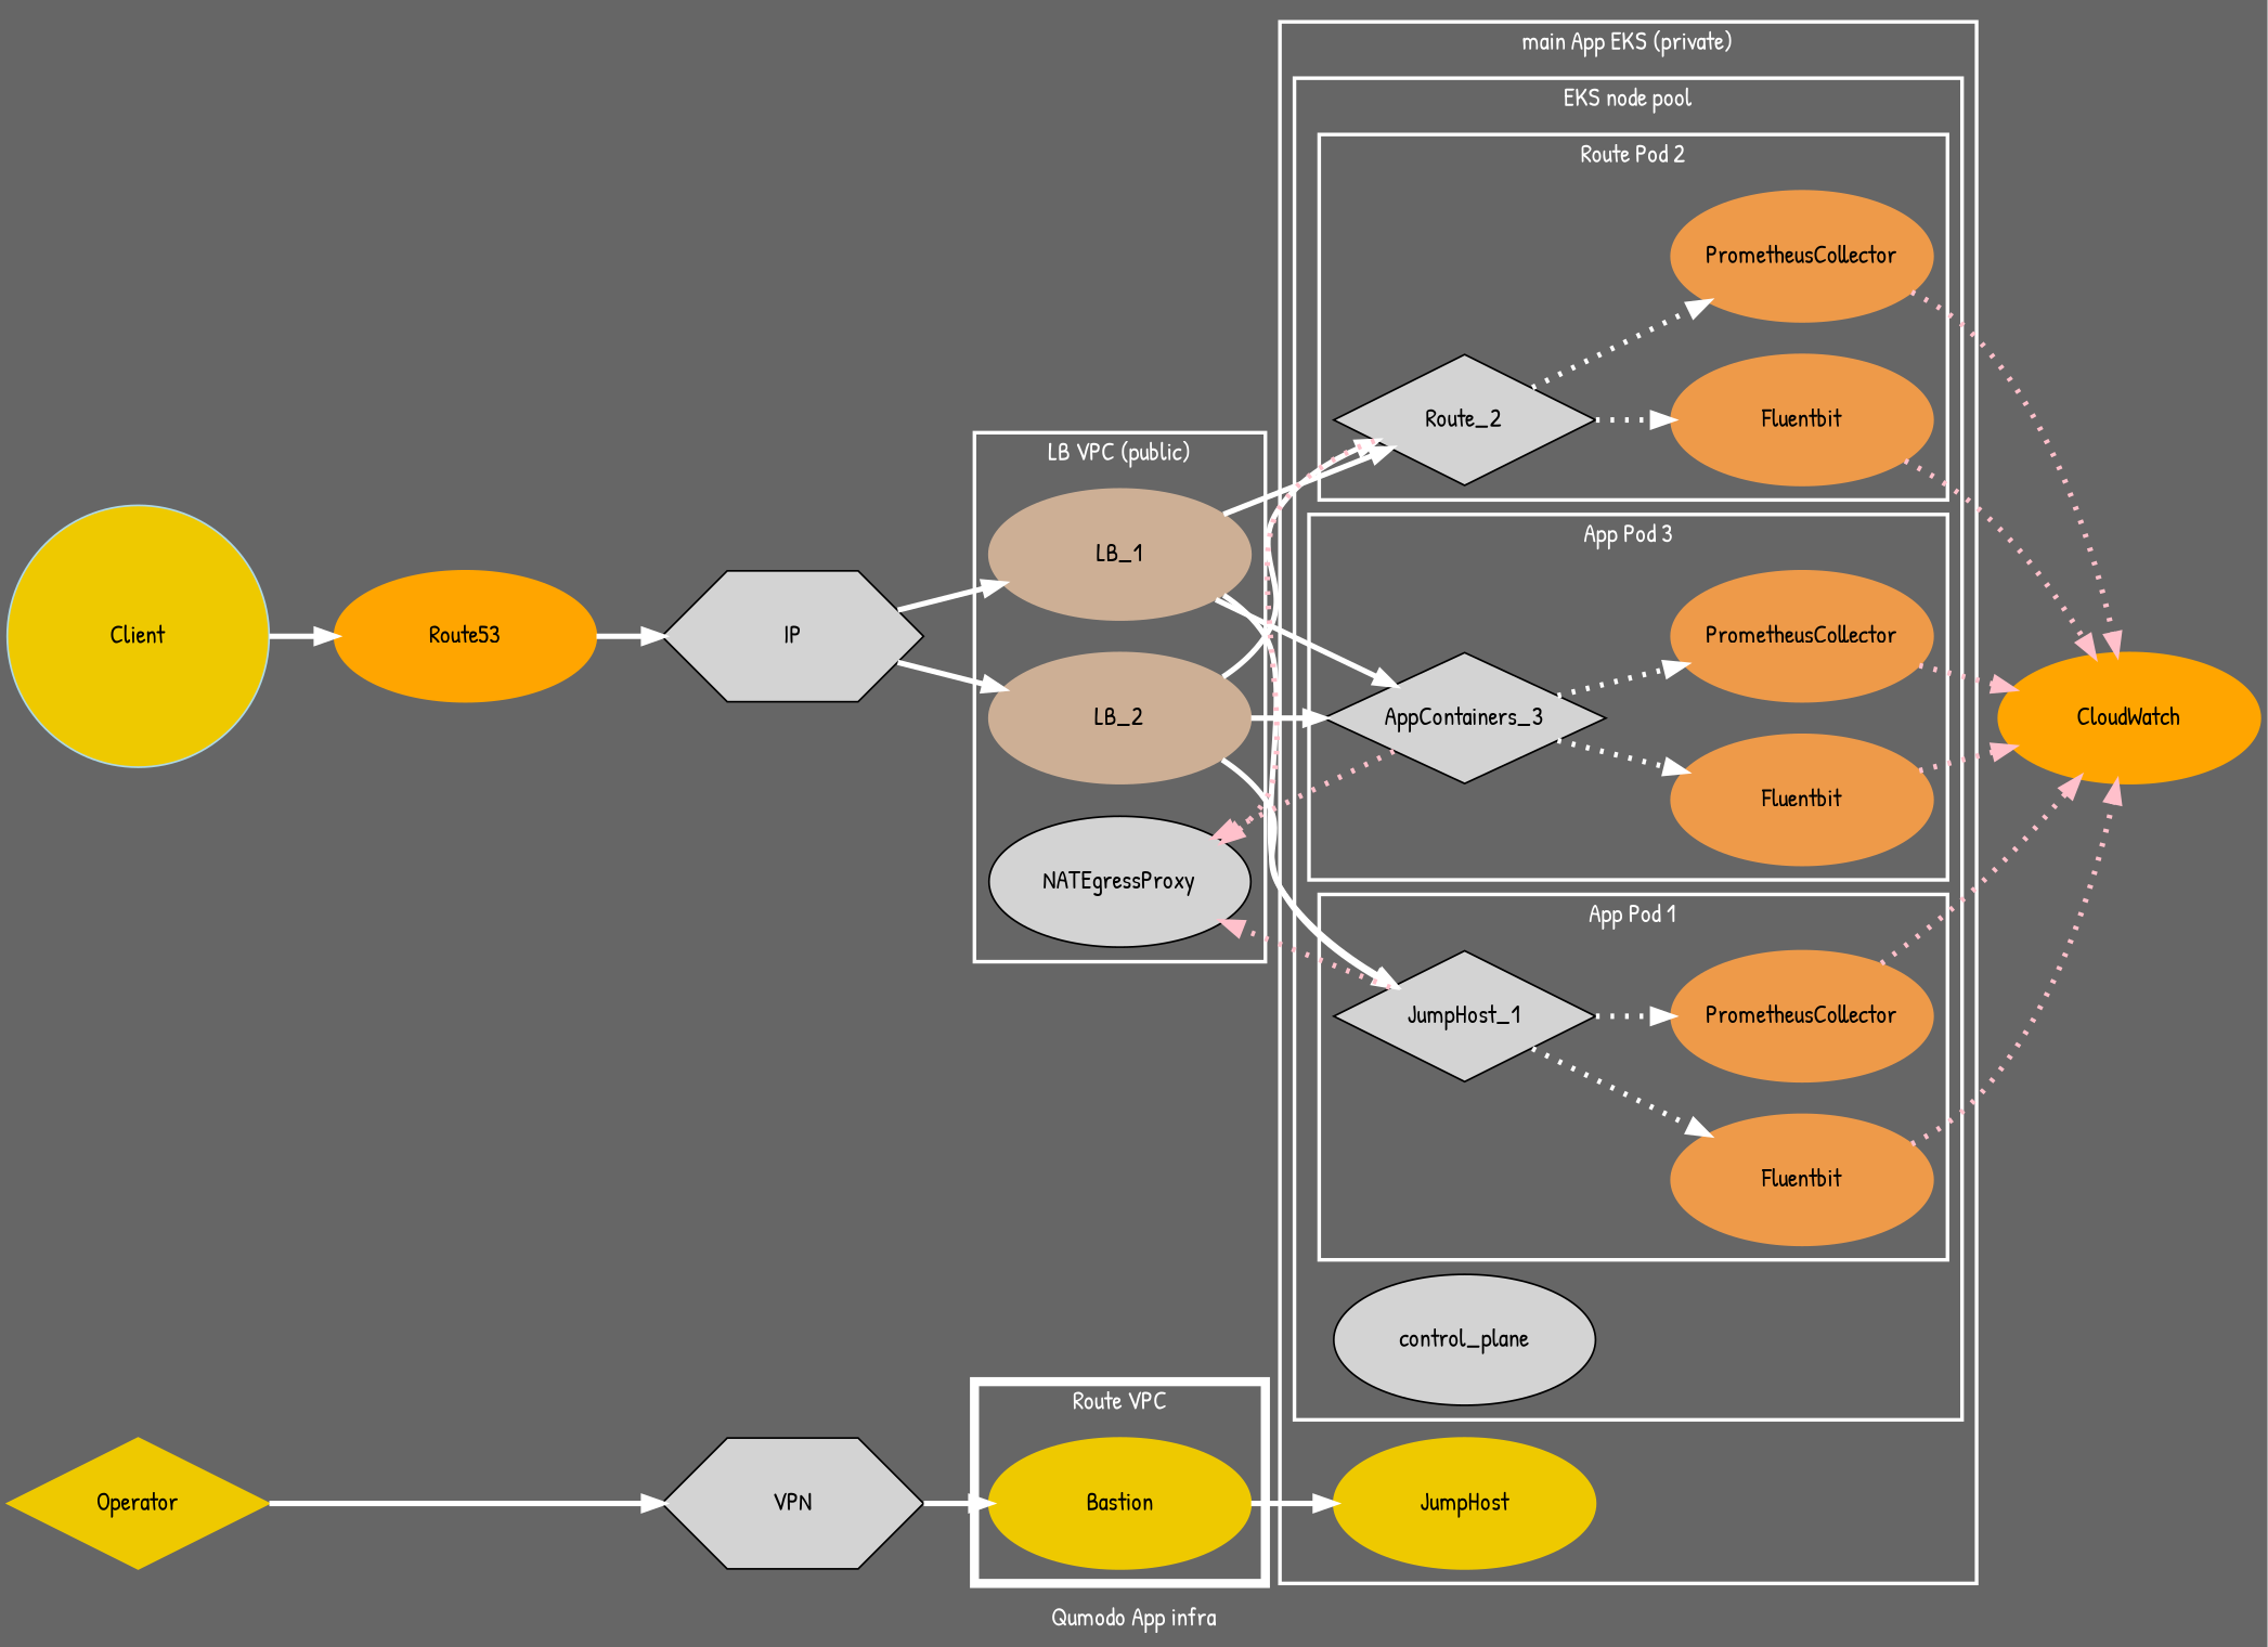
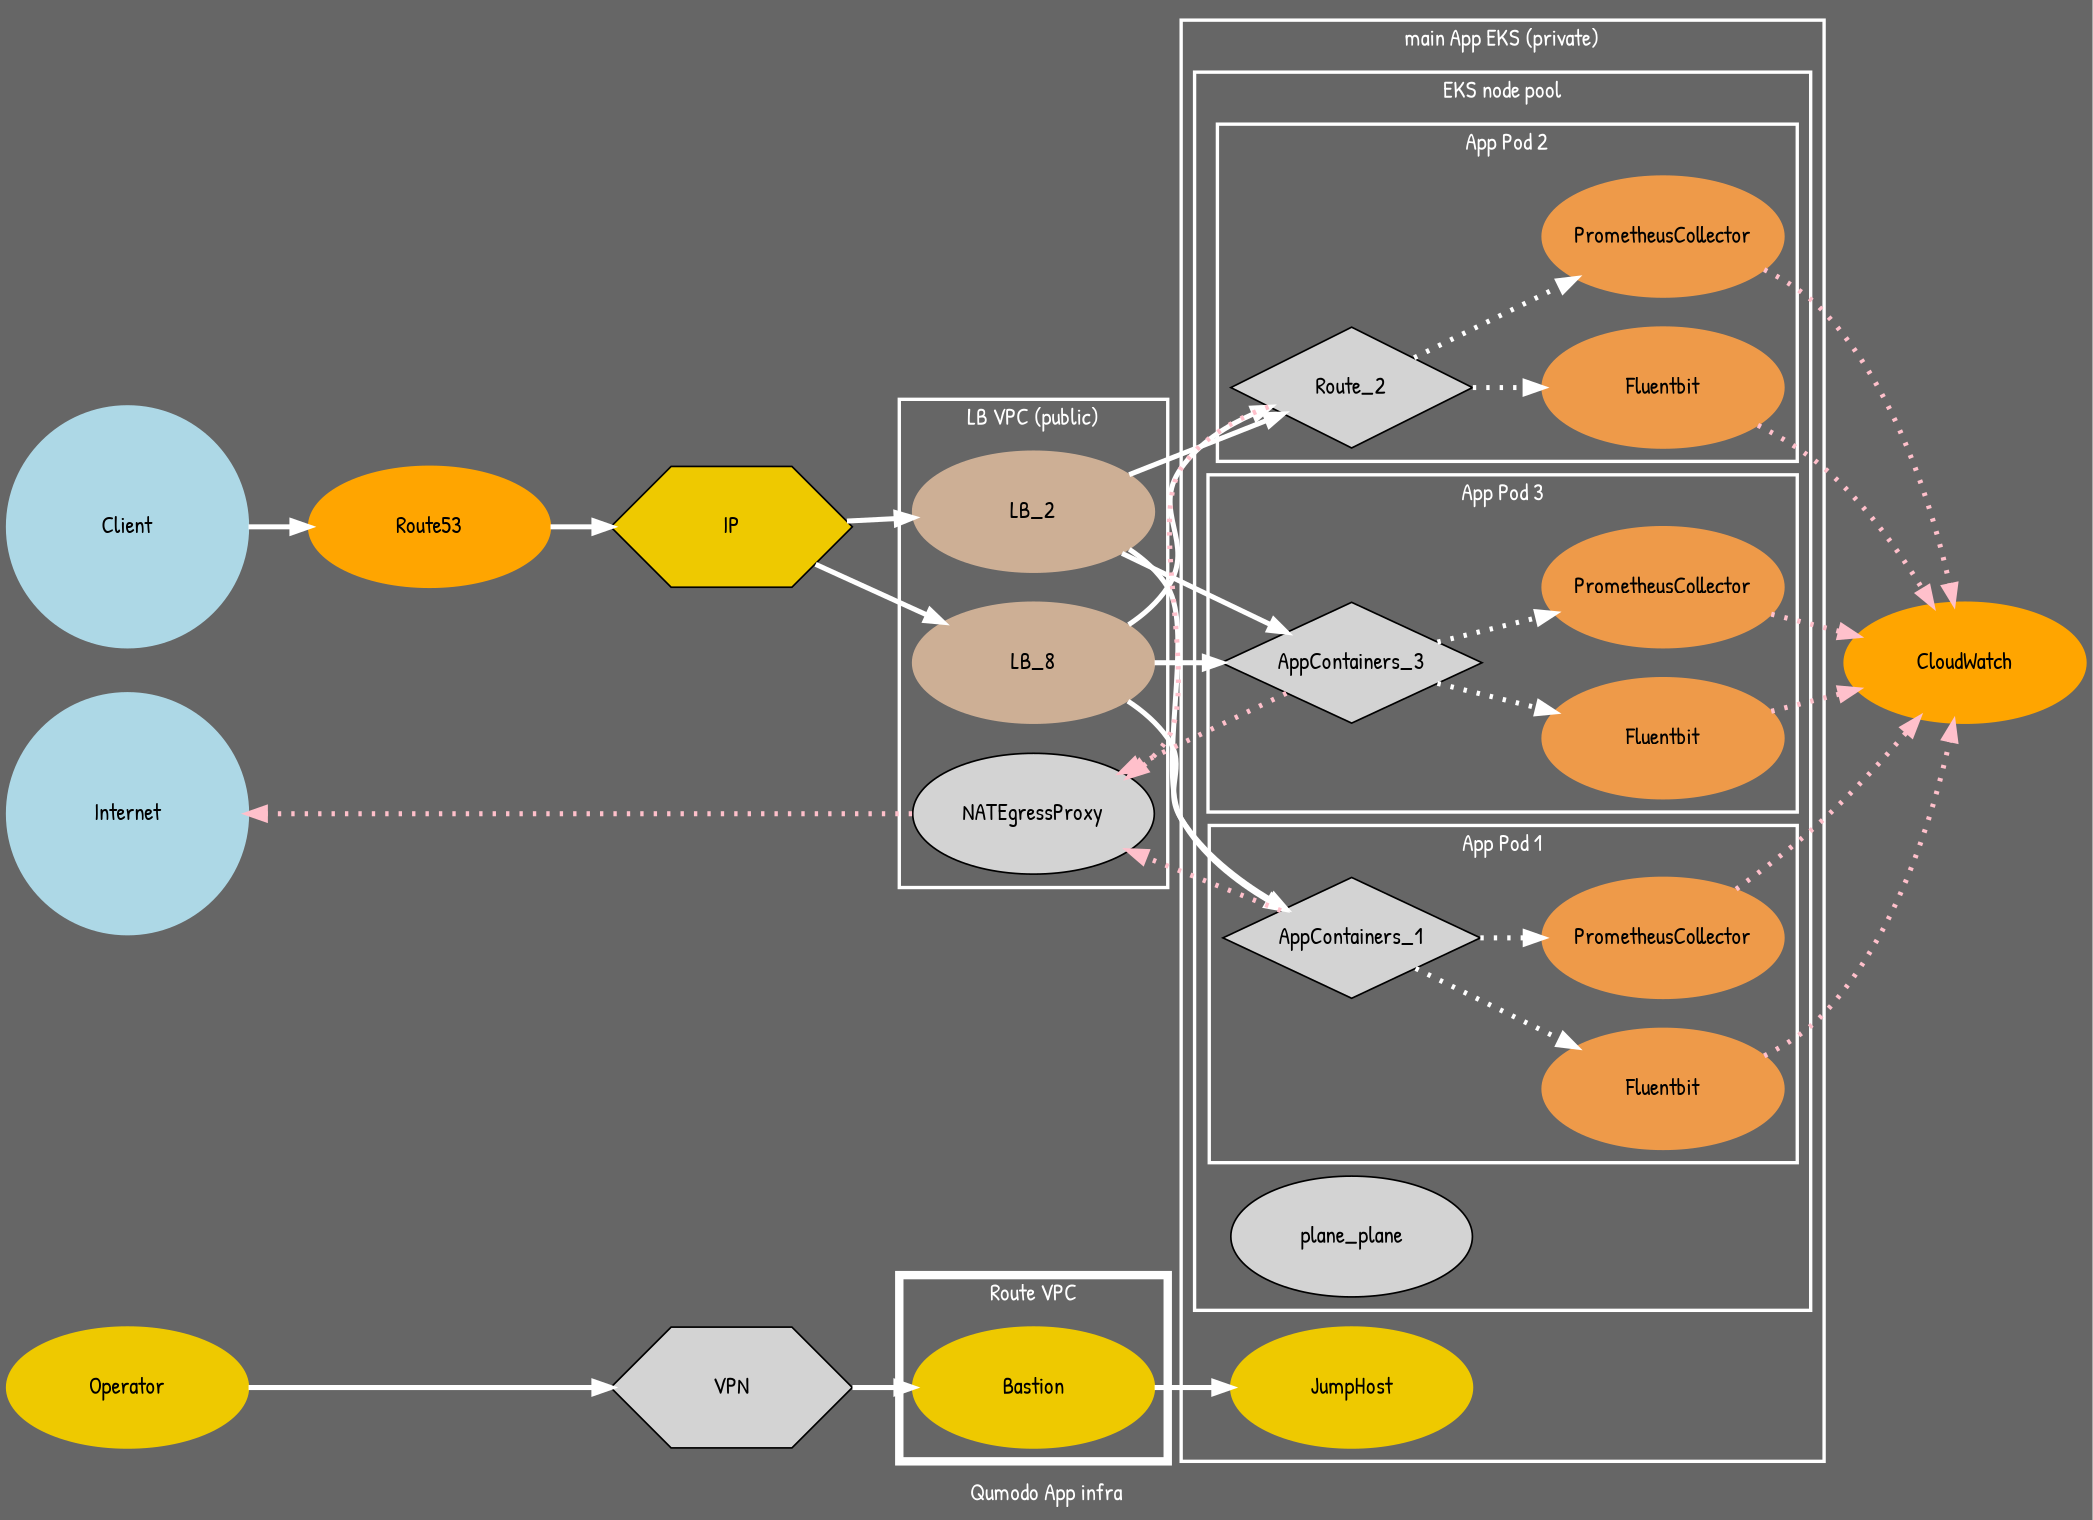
  digraph {
    bgcolor=grey40
    color=white
    fontcolor=white
    fontname="Patrick Hand"
    label="Qumodo App infra"
    rankdir=LR
    style=dotted
    node [fontname="Patrick Hand" style=filled]
    edge [color=white fontcolor=white fontname="Patrick Hand" penwidth=3 style=dotted]
-   Client [color=lightblue height=1 shape=circle width=2 fillcolor=gold2]
-   Operator [color=gold2 height=1 width=2 shape=diamond]
-   IP [height=1 shape=hexagon width=2]
+   Internet [color=lightblue height=1 shape=circle width=2]
+   Client [color=lightblue height=1 shape=circle width=2]
+   Operator [color=gold2 height=1 width=2]
+   IP [height=1 shape=hexagon width=2 fillcolor=gold2]
    VPN [height=1 shape=hexagon width=2]
    Bastion [color=gold2 height=1 width=2]
-   LB_1 [color=peachpuff3 height=1 width=2]
+   LB_1 [color=peachpuff3 height=1 width=2 label=LB_8]
    LB_2 [color=peachpuff3 height=1 width=2]
    NATEgressProxy [height=1 width=2]
-   AppContainers_1 [height=1 shape=diamond width=2 label=JumpHost_1]
+   AppContainers_1 [height=1 shape=diamond width=2]
    n11 [color=tan2 height=1 label=Fluentbit width=2]
    n12 [color=tan2 height=1 label=PrometheusCollector width=2]
    n13 [height=1 label=Route_2 shape=diamond width=2]
    n14 [color=tan2 height=1 label=Fluentbit width=2]
    n15 [color=tan2 height=1 label=PrometheusCollector width=2]
    AppContainers_3 [height=1 shape=diamond width=2]
    n17 [color=tan2 height=1 label=Fluentbit width=2]
    n18 [color=tan2 height=1 label=PrometheusCollector width=2]
-   control_plane [height=1 width=2]
+   control_plane [height=1 width=2 label=plane_plane]
    JumpHost [color=gold2 height=1 width=2]
    Route53 [color=orange height=1 width=2]
    CloudWatch [color=orange height=1 width=2]
    subgraph sub_1 {
      rank=same
+     Internet
      Client
      Operator
    }
    subgraph sub_2 {
      rank=same
      IP
      VPN
    }
    subgraph cluster_3 {
      label="Route VPC"
      penwidth=5
      style=bold
      Bastion
    }
    subgraph cluster_4 {
      label="LB VPC (public)"
      style=bold
      LB_1
      LB_2
      NATEgressProxy
    }
    subgraph cluster_5 {
      label="main App EKS (private)"
      style=bold
      JumpHost
      subgraph cluster_6 {
        label="EKS node pool"
        style=bold
        control_plane
        subgraph cluster_7 {
          label="App Pod 1"
          style=bold
          AppContainers_1
          n11
          n12
        }
        subgraph cluster_8 {
-         label="Route Pod 2"
+         label="App Pod 2"
          style=bold
          n13
          n14
          n15
        }
        subgraph cluster_9 {
          label="App Pod 3"
          style=bold
          AppContainers_3
          n17
          n18
        }
      }
    }
    Client -> Route53 [style=""]
    Operator -> VPN [style=""]
    IP -> LB_1 [style=""]
    IP -> LB_2 [style=""]
    VPN -> Bastion [style=""]
    Bastion -> JumpHost [style=""]
    LB_1 -> AppContainers_1 [style=""]
    LB_1 -> n13 [style=""]
    LB_1 -> AppContainers_3 [style=""]
    LB_2 -> AppContainers_1 [style=""]
    LB_2 -> n13 [style=""]
    LB_2 -> AppContainers_3 [style=""]
+   NATEgressProxy -> Internet [color=pink]
    AppContainers_1 -> NATEgressProxy [color=pink]
    AppContainers_1 -> n11
    AppContainers_1 -> n12
    n11 -> CloudWatch [color=pink]
    n12 -> CloudWatch [color=pink]
    n13 -> NATEgressProxy [color=pink]
    n13 -> n14
    n13 -> n15
    n14 -> CloudWatch [color=pink]
    n15 -> CloudWatch [color=pink]
    AppContainers_3 -> NATEgressProxy [color=pink]
    AppContainers_3 -> n17
    AppContainers_3 -> n18
    n17 -> CloudWatch [color=pink]
    n18 -> CloudWatch [color=pink]
    Route53 -> IP [style=""]
  }
